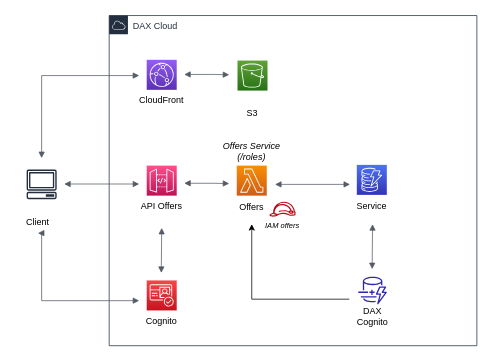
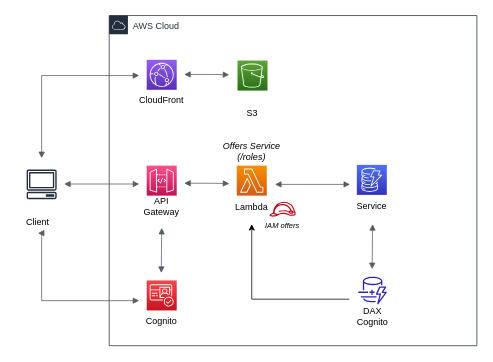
  <mxCell id="0" />
  <mxCell id="1" parent="0" />
- <mxCell id="2" value="DAX Cloud" style="points=[[0,0],[0.25,0],[0.5,0],[0.75,0],[1,0],[1,0.25],[1,0.5],[1,0.75],[1,1],[0.75,1],[0.5,1],[0.25,1],[0,1],[0,0.75],[0,0.5],[0,0.25]];outlineConnect=0;gradientColor=none;html=1;whiteSpace=wrap;fontSize=12;fontStyle=0;container=1;pointerEvents=0;collapsible=0;recursiveResize=0;shape=mxgraph.aws4.group;grIcon=mxgraph.aws4.group_aws_cloud;strokeColor=#232F3E;fillColor=none;verticalAlign=top;align=left;spacingLeft=30;fontColor=#232F3E;dashed=0;" parent="1" vertex="1"><mxGeometry x="145" y="20" width="490" height="440" as="geometry" /></mxCell>
+ <mxCell id="2" value="AWS Cloud" style="points=[[0,0],[0.25,0],[0.5,0],[0.75,0],[1,0],[1,0.25],[1,0.5],[1,0.75],[1,1],[0.75,1],[0.5,1],[0.25,1],[0,1],[0,0.75],[0,0.5],[0,0.25]];outlineConnect=0;gradientColor=none;html=1;whiteSpace=wrap;fontSize=12;fontStyle=0;container=1;pointerEvents=0;collapsible=0;recursiveResize=0;shape=mxgraph.aws4.group;grIcon=mxgraph.aws4.group_aws_cloud;strokeColor=#232F3E;fillColor=none;verticalAlign=top;align=left;spacingLeft=30;fontColor=#232F3E;dashed=0;" parent="1" vertex="1"><mxGeometry x="145" y="20" width="490" height="440" as="geometry" /></mxCell>
  <mxCell id="3" value="" style="sketch=0;points=[[0,0,0],[0.25,0,0],[0.5,0,0],[0.75,0,0],[1,0,0],[0,1,0],[0.25,1,0],[0.5,1,0],[0.75,1,0],[1,1,0],[0,0.25,0],[0,0.5,0],[0,0.75,0],[1,0.25,0],[1,0.5,0],[1,0.75,0]];outlineConnect=0;fontColor=#232F3E;gradientColor=#60A337;gradientDirection=north;fillColor=#277116;strokeColor=#ffffff;dashed=0;verticalLabelPosition=bottom;verticalAlign=top;align=center;html=1;fontSize=12;fontStyle=0;aspect=fixed;shape=mxgraph.aws4.resourceIcon;resIcon=mxgraph.aws4.s3;" parent="2" vertex="1"><mxGeometry x="171" y="60" width="40" height="40" as="geometry" /></mxCell>
  <mxCell id="4" value="" style="sketch=0;points=[[0,0,0],[0.25,0,0],[0.5,0,0],[0.75,0,0],[1,0,0],[0,1,0],[0.25,1,0],[0.5,1,0],[0.75,1,0],[1,1,0],[0,0.25,0],[0,0.5,0],[0,0.75,0],[1,0.25,0],[1,0.5,0],[1,0.75,0]];outlineConnect=0;fontColor=#232F3E;gradientColor=#945DF2;gradientDirection=north;fillColor=#5A30B5;strokeColor=#ffffff;dashed=0;verticalLabelPosition=bottom;verticalAlign=top;align=center;html=1;fontSize=12;fontStyle=0;aspect=fixed;shape=mxgraph.aws4.resourceIcon;resIcon=mxgraph.aws4.cloudfront;" parent="2" vertex="1"><mxGeometry x="50" y="59" width="40" height="40" as="geometry" /></mxCell>
  <mxCell id="5" value="" style="sketch=0;points=[[0,0,0],[0.25,0,0],[0.5,0,0],[0.75,0,0],[1,0,0],[0,1,0],[0.25,1,0],[0.5,1,0],[0.75,1,0],[1,1,0],[0,0.25,0],[0,0.5,0],[0,0.75,0],[1,0.25,0],[1,0.5,0],[1,0.75,0]];outlineConnect=0;fontColor=#232F3E;gradientColor=#F54749;gradientDirection=north;fillColor=#C7131F;strokeColor=#ffffff;dashed=0;verticalLabelPosition=bottom;verticalAlign=top;align=center;html=1;fontSize=12;fontStyle=0;aspect=fixed;shape=mxgraph.aws4.resourceIcon;resIcon=mxgraph.aws4.cognito;" parent="2" vertex="1"><mxGeometry x="50" y="353" width="40" height="40" as="geometry" /></mxCell>
  <mxCell id="6" value="" style="sketch=0;points=[[0,0,0],[0.25,0,0],[0.5,0,0],[0.75,0,0],[1,0,0],[0,1,0],[0.25,1,0],[0.5,1,0],[0.75,1,0],[1,1,0],[0,0.25,0],[0,0.5,0],[0,0.75,0],[1,0.25,0],[1,0.5,0],[1,0.75,0]];outlineConnect=0;fontColor=#232F3E;gradientColor=#FF4F8B;gradientDirection=north;fillColor=#BC1356;strokeColor=#ffffff;dashed=0;verticalLabelPosition=bottom;verticalAlign=top;align=center;html=1;fontSize=12;fontStyle=0;aspect=fixed;shape=mxgraph.aws4.resourceIcon;resIcon=mxgraph.aws4.api_gateway;rotation=0;" parent="2" vertex="1"><mxGeometry x="50" y="200" width="40" height="40" as="geometry" /></mxCell>
  <mxCell id="7" value="" style="sketch=0;points=[[0,0,0],[0.25,0,0],[0.5,0,0],[0.75,0,0],[1,0,0],[0,1,0],[0.25,1,0],[0.5,1,0],[0.75,1,0],[1,1,0],[0,0.25,0],[0,0.5,0],[0,0.75,0],[1,0.25,0],[1,0.5,0],[1,0.75,0]];outlineConnect=0;fontColor=#232F3E;gradientColor=#F78E04;gradientDirection=north;fillColor=#D05C17;strokeColor=#ffffff;dashed=0;verticalLabelPosition=bottom;verticalAlign=top;align=center;html=1;fontSize=12;fontStyle=0;aspect=fixed;shape=mxgraph.aws4.resourceIcon;resIcon=mxgraph.aws4.lambda;noLabel=0;metaEdit=0;" parent="2" vertex="1"><mxGeometry x="170" y="200" width="40" height="40" as="geometry" /></mxCell>
- <mxCell id="8" value="Offers" style="text;strokeColor=none;align=center;fillColor=none;html=1;verticalAlign=middle;whiteSpace=wrap;rounded=0;" parent="2" vertex="1"><mxGeometry x="160" y="240" width="60" height="30" as="geometry" /></mxCell>
+ <mxCell id="8" value="Lambda" style="text;strokeColor=none;align=center;fillColor=none;html=1;verticalAlign=middle;whiteSpace=wrap;rounded=0;" parent="2" vertex="1"><mxGeometry x="160" y="240" width="60" height="30" as="geometry" /></mxCell>
  <mxCell id="9" value="CloudFront" style="text;strokeColor=none;align=center;fillColor=none;html=1;verticalAlign=middle;whiteSpace=wrap;rounded=0;" parent="2" vertex="1"><mxGeometry x="40" y="98" width="60" height="30" as="geometry" /></mxCell>
  <mxCell id="10" value="Cognito" style="text;strokeColor=none;align=center;fillColor=none;html=1;verticalAlign=middle;whiteSpace=wrap;rounded=0;" parent="2" vertex="1"><mxGeometry x="40" y="392" width="60" height="30" as="geometry" /></mxCell>
  <mxCell id="11" value="S3" style="text;strokeColor=none;align=center;fillColor=none;html=1;verticalAlign=middle;whiteSpace=wrap;rounded=0;" parent="2" vertex="1"><mxGeometry x="161" y="115" width="60" height="30" as="geometry" /></mxCell>
  <mxCell id="12" value="Offers Service (/roles)" style="text;strokeColor=none;align=center;fillColor=none;html=1;verticalAlign=middle;whiteSpace=wrap;rounded=0;fontStyle=2" parent="2" vertex="1"><mxGeometry x="150" y="166" width="80" height="30" as="geometry" /></mxCell>
- <mxCell id="13" value="API Offers" style="text;strokeColor=none;align=center;fillColor=none;html=1;verticalAlign=middle;whiteSpace=wrap;rounded=0;" parent="2" vertex="1"><mxGeometry x="40" y="239" width="60" height="30" as="geometry" /></mxCell>
+ <mxCell id="13" value="API Gateway" style="text;strokeColor=none;align=center;fillColor=none;html=1;verticalAlign=middle;whiteSpace=wrap;rounded=0;" parent="2" vertex="1"><mxGeometry x="40" y="239" width="60" height="30" as="geometry" /></mxCell>
  <mxCell id="14" value="" style="sketch=0;points=[[0,0,0],[0.25,0,0],[0.5,0,0],[0.75,0,0],[1,0,0],[0,1,0],[0.25,1,0],[0.5,1,0],[0.75,1,0],[1,1,0],[0,0.25,0],[0,0.5,0],[0,0.75,0],[1,0.25,0],[1,0.5,0],[1,0.75,0]];outlineConnect=0;fontColor=#232F3E;gradientColor=#4D72F3;gradientDirection=north;fillColor=#3334B9;strokeColor=#ffffff;dashed=0;verticalLabelPosition=bottom;verticalAlign=top;align=center;html=1;fontSize=12;fontStyle=0;aspect=fixed;shape=mxgraph.aws4.resourceIcon;resIcon=mxgraph.aws4.dynamodb;" parent="2" vertex="1"><mxGeometry x="330" y="199" width="40" height="40" as="geometry" /></mxCell>
  <mxCell id="15" value="Service" style="text;strokeColor=none;align=center;fillColor=none;html=1;verticalAlign=middle;whiteSpace=wrap;rounded=0;" parent="2" vertex="1"><mxGeometry x="320" y="239" width="60" height="30" as="geometry" /></mxCell>
  <mxCell id="16" value="DAX Cognito" style="text;strokeColor=none;align=center;fillColor=none;html=1;verticalAlign=middle;whiteSpace=wrap;rounded=0;" parent="2" vertex="1"><mxGeometry x="321" y="386.47" width="60" height="30" as="geometry" /></mxCell>
  <mxCell id="17" value="" style="sketch=0;outlineConnect=0;fontColor=#232F3E;gradientColor=none;fillColor=#2E27AD;strokeColor=none;dashed=0;verticalLabelPosition=bottom;verticalAlign=top;align=center;html=1;fontSize=12;fontStyle=0;aspect=fixed;pointerEvents=1;shape=mxgraph.aws4.dynamodb_dax;" parent="2" vertex="1"><mxGeometry x="331" y="348" width="40" height="36.93" as="geometry" /></mxCell>
  <mxCell id="18" value="" style="edgeStyle=orthogonalEdgeStyle;html=1;endArrow=block;elbow=vertical;startArrow=block;startFill=1;endFill=1;strokeColor=#545B64;rounded=0;" parent="2" edge="1"><mxGeometry width="100" relative="1" as="geometry"><mxPoint x="100" y="78.5" as="sourcePoint" /><mxPoint x="160" y="79" as="targetPoint" /><Array as="points"><mxPoint x="140" y="79" /><mxPoint x="140" y="79" /></Array></mxGeometry></mxCell>
  <mxCell id="19" value="" style="edgeStyle=orthogonalEdgeStyle;html=1;endArrow=block;elbow=vertical;startArrow=block;startFill=1;endFill=1;strokeColor=#545B64;rounded=0;" parent="2" edge="1"><mxGeometry width="100" relative="1" as="geometry"><mxPoint x="100" y="223.5" as="sourcePoint" /><mxPoint x="160" y="224" as="targetPoint" /><Array as="points"><mxPoint x="140" y="224" /><mxPoint x="140" y="224" /></Array></mxGeometry></mxCell>
  <mxCell id="20" value="" style="edgeStyle=orthogonalEdgeStyle;html=1;endArrow=block;elbow=vertical;startArrow=block;startFill=1;endFill=1;strokeColor=#545B64;rounded=0;" parent="2" edge="1"><mxGeometry width="100" relative="1" as="geometry"><mxPoint x="69.5" y="343" as="sourcePoint" /><mxPoint x="70" y="283" as="targetPoint" /><Array as="points"><mxPoint x="69.5" y="333" /><mxPoint x="69.5" y="265" /></Array></mxGeometry></mxCell>
  <mxCell id="21" value="" style="sketch=0;outlineConnect=0;fontColor=#232F3E;gradientColor=none;fillColor=#BF0816;strokeColor=none;dashed=0;verticalLabelPosition=bottom;verticalAlign=top;align=center;html=1;fontSize=12;fontStyle=0;aspect=fixed;pointerEvents=1;shape=mxgraph.aws4.role;" vertex="1" parent="2"><mxGeometry x="213.28" y="248" width="35.45" height="20" as="geometry" /></mxCell>
  <mxCell id="22" value="" style="edgeStyle=orthogonalEdgeStyle;html=1;endArrow=block;elbow=vertical;startArrow=block;startFill=1;endFill=1;strokeColor=#545B64;rounded=0;" edge="1" parent="2"><mxGeometry width="100" relative="1" as="geometry"><mxPoint x="350.5" y="338" as="sourcePoint" /><mxPoint x="351" y="278" as="targetPoint" /><Array as="points"><mxPoint x="350.5" y="328" /><mxPoint x="350.5" y="260" /></Array></mxGeometry></mxCell>
  <mxCell id="23" value="" style="edgeStyle=orthogonalEdgeStyle;html=1;endArrow=block;elbow=vertical;startArrow=block;startFill=1;endFill=1;strokeColor=#545B64;rounded=0;" edge="1" parent="2"><mxGeometry width="100" relative="1" as="geometry"><mxPoint x="221" y="225" as="sourcePoint" /><mxPoint x="321" y="225" as="targetPoint" /></mxGeometry></mxCell>
  <mxCell id="24" value="IAM offers" style="text;strokeColor=none;align=center;fillColor=none;html=1;verticalAlign=middle;whiteSpace=wrap;rounded=0;fontSize=10;fontStyle=2" vertex="1" parent="2"><mxGeometry x="206" y="264" width="50" height="30" as="geometry" /></mxCell>
  <mxCell id="25" value="" style="endArrow=classic;html=1;rounded=0;" edge="1" parent="2"><mxGeometry width="50" height="50" relative="1" as="geometry"><mxPoint x="320" y="378" as="sourcePoint" /><mxPoint x="190" y="278" as="targetPoint" /><Array as="points"><mxPoint x="190" y="378" /></Array></mxGeometry></mxCell>
  <mxCell id="26" value="" style="sketch=0;outlineConnect=0;fontColor=#232F3E;gradientColor=none;fillColor=#232F3D;strokeColor=none;dashed=0;verticalLabelPosition=bottom;verticalAlign=top;align=center;html=1;fontSize=12;fontStyle=0;aspect=fixed;pointerEvents=1;shape=mxgraph.aws4.client;rotation=0;" parent="1" vertex="1"><mxGeometry x="35" y="225" width="40" height="40" as="geometry" /></mxCell>
  <mxCell id="27" value="Client" style="text;strokeColor=none;align=center;fillColor=none;html=1;verticalAlign=middle;whiteSpace=wrap;rounded=0;" parent="1" vertex="1"><mxGeometry x="20" y="280" width="60" height="30" as="geometry" /></mxCell>
  <mxCell id="28" value="" style="edgeStyle=orthogonalEdgeStyle;html=1;endArrow=block;elbow=vertical;startArrow=block;startFill=1;endFill=1;strokeColor=#545B64;rounded=0;" parent="1" edge="1"><mxGeometry width="100" relative="1" as="geometry"><mxPoint x="85" y="244.5" as="sourcePoint" /><mxPoint x="185" y="244.5" as="targetPoint" /></mxGeometry></mxCell>
  <mxCell id="29" value="" style="edgeStyle=orthogonalEdgeStyle;html=1;endArrow=block;elbow=vertical;startArrow=block;startFill=1;endFill=1;strokeColor=#545B64;rounded=0;" parent="1" edge="1"><mxGeometry width="100" relative="1" as="geometry"><mxPoint x="185" y="100" as="sourcePoint" /><mxPoint x="55" y="210" as="targetPoint" /><Array as="points"><mxPoint x="55" y="100" /><mxPoint x="55" y="155" /></Array></mxGeometry></mxCell>
  <mxCell id="30" value="" style="edgeStyle=orthogonalEdgeStyle;html=1;endArrow=block;elbow=vertical;startArrow=block;startFill=1;endFill=1;strokeColor=#545B64;rounded=0;entryX=0.5;entryY=1;entryDx=0;entryDy=0;" parent="1" target="27" edge="1"><mxGeometry width="100" relative="1" as="geometry"><mxPoint x="185" y="400" as="sourcePoint" /><mxPoint x="55" y="310" as="targetPoint" /><Array as="points"><mxPoint x="55" y="400" /></Array></mxGeometry></mxCell>
